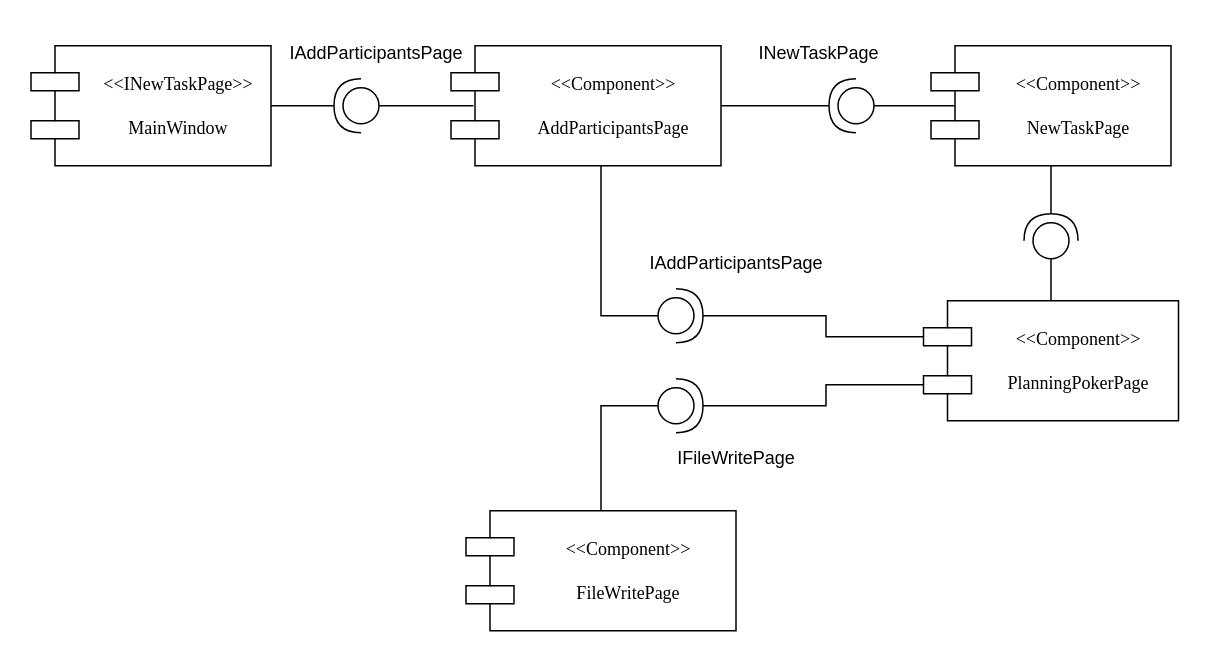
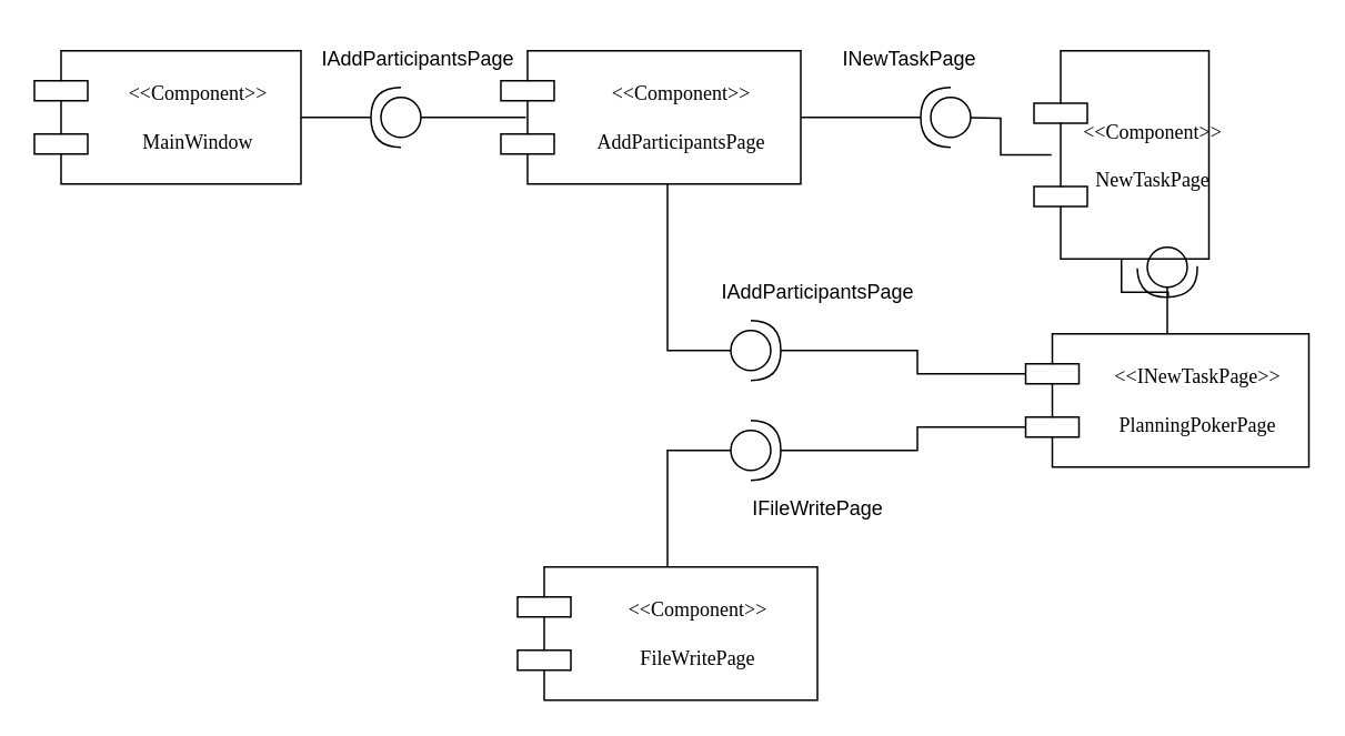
  <mxCell id="0" />
  <mxCell id="1" parent="0" />
  <mxCell id="2" style="edgeStyle=orthogonalEdgeStyle;rounded=0;orthogonalLoop=1;jettySize=auto;html=1;endArrow=halfCircle;endFill=0;endSize=16;" edge="1" parent="1" source="3"><mxGeometry relative="1" as="geometry"><mxPoint x="240" y="70" as="targetPoint" /></mxGeometry></mxCell>
- <mxCell id="3" value="&lt;div align=&quot;center&quot;&gt;&amp;lt;&amp;lt;INewTaskPage&amp;gt;&amp;gt;&lt;br&gt;&lt;/div&gt;&lt;div align=&quot;center&quot;&gt;&amp;nbsp;&amp;nbsp; &lt;br&gt;&lt;/div&gt;&lt;div align=&quot;center&quot;&gt;MainWindow&lt;/div&gt;" style="shape=component;align=center;spacingLeft=36;rounded=0;shadow=0;comic=0;labelBackgroundColor=none;strokeWidth=1;fontFamily=Verdana;fontSize=12;html=1;" parent="1" vertex="1"><mxGeometry x="20" y="30" width="160" height="80" as="geometry" /></mxCell>
+ <mxCell id="3" value="&lt;div align=&quot;center&quot;&gt;&amp;lt;&amp;lt;Component&amp;gt;&amp;gt;&lt;br&gt;&lt;/div&gt;&lt;div align=&quot;center&quot;&gt;&amp;nbsp;&amp;nbsp; &lt;br&gt;&lt;/div&gt;&lt;div align=&quot;center&quot;&gt;MainWindow&lt;/div&gt;" style="shape=component;align=center;spacingLeft=36;rounded=0;shadow=0;comic=0;labelBackgroundColor=none;strokeWidth=1;fontFamily=Verdana;fontSize=12;html=1;" parent="1" vertex="1"><mxGeometry x="20" y="30" width="160" height="80" as="geometry" /></mxCell>
  <mxCell id="4" style="edgeStyle=orthogonalEdgeStyle;rounded=0;orthogonalLoop=1;jettySize=auto;html=1;endArrow=oval;endFill=0;endSize=24;" edge="1" parent="1" source="6"><mxGeometry relative="1" as="geometry"><mxPoint x="450" y="210" as="targetPoint" /><Array as="points"><mxPoint x="400" y="210" /></Array></mxGeometry></mxCell>
  <mxCell id="5" style="edgeStyle=orthogonalEdgeStyle;rounded=0;orthogonalLoop=1;jettySize=auto;html=1;endArrow=halfCircle;endFill=0;endSize=16;" edge="1" parent="1" source="6"><mxGeometry relative="1" as="geometry"><mxPoint x="570" y="70" as="targetPoint" /></mxGeometry></mxCell>
  <mxCell id="6" value="&lt;div align=&quot;center&quot;&gt;&amp;lt;&amp;lt;Component&amp;gt;&amp;gt;&lt;/div&gt;&lt;div align=&quot;center&quot;&gt;&lt;br&gt;&lt;/div&gt;&lt;div align=&quot;center&quot;&gt;AddParticipantsPage&lt;/div&gt;" style="shape=component;align=center;spacingLeft=36;rounded=0;shadow=0;comic=0;labelBackgroundColor=none;strokeWidth=1;fontFamily=Verdana;fontSize=12;html=1;" parent="1" vertex="1"><mxGeometry x="300" y="30" width="180" height="80" as="geometry" /></mxCell>
  <mxCell id="7" style="edgeStyle=none;rounded=0;html=1;labelBackgroundColor=none;startArrow=none;startFill=0;startSize=8;endArrow=oval;endFill=0;endSize=24;fontFamily=Verdana;fontSize=12;exitX=0.083;exitY=0.5;exitDx=0;exitDy=0;exitPerimeter=0;" parent="1" source="6" edge="1"><mxGeometry relative="1" as="geometry"><mxPoint x="320" y="650" as="sourcePoint" /><mxPoint x="240" y="70" as="targetPoint" /><Array as="points" /></mxGeometry></mxCell>
  <mxCell id="8" value="IAddParticipantsPage" style="text;html=1;align=center;verticalAlign=middle;resizable=0;points=[];autosize=1;strokeColor=none;fillColor=none;" vertex="1" parent="1"><mxGeometry x="180" y="20" width="140" height="30" as="geometry" /></mxCell>
  <mxCell id="9" style="edgeStyle=orthogonalEdgeStyle;rounded=0;orthogonalLoop=1;jettySize=auto;html=1;endArrow=oval;endFill=0;endSize=24;exitX=0.1;exitY=0.5;exitDx=0;exitDy=0;exitPerimeter=0;" edge="1" parent="1" source="11"><mxGeometry relative="1" as="geometry"><mxPoint x="570" y="70" as="targetPoint" /><mxPoint x="610" y="170" as="sourcePoint" /><Array as="points" /></mxGeometry></mxCell>
  <mxCell id="10" style="edgeStyle=orthogonalEdgeStyle;rounded=0;orthogonalLoop=1;jettySize=auto;html=1;endArrow=halfCircle;endFill=0;endSize=16;" edge="1" parent="1" source="11"><mxGeometry relative="1" as="geometry"><mxPoint x="700" y="160" as="targetPoint" /></mxGeometry></mxCell>
- <mxCell id="11" value="&lt;div align=&quot;center&quot;&gt;&amp;lt;&amp;lt;Component&amp;gt;&amp;gt;&lt;br&gt;&lt;/div&gt;&lt;div align=&quot;center&quot;&gt;&lt;br&gt;&lt;/div&gt;&lt;div align=&quot;center&quot;&gt;NewTaskPage&lt;/div&gt;" style="shape=component;align=center;spacingLeft=36;rounded=0;shadow=0;comic=0;labelBackgroundColor=none;strokeWidth=1;fontFamily=Verdana;fontSize=12;html=1;" vertex="1" parent="1"><mxGeometry x="620" y="30" width="160" height="80" as="geometry" /></mxCell>
+ <mxCell id="11" value="&lt;div align=&quot;center&quot;&gt;&amp;lt;&amp;lt;Component&amp;gt;&amp;gt;&lt;br&gt;&lt;/div&gt;&lt;div align=&quot;center&quot;&gt;&lt;br&gt;&lt;/div&gt;&lt;div align=&quot;center&quot;&gt;NewTaskPage&lt;/div&gt;" style="shape=component;align=center;spacingLeft=36;rounded=0;shadow=0;comic=0;labelBackgroundColor=none;strokeWidth=1;fontFamily=Verdana;fontSize=12;html=1;" vertex="1" parent="1"><mxGeometry x="620" y="30" width="105" height="125" as="geometry" /></mxCell>
  <mxCell id="12" value="INewTaskPage" style="text;html=1;align=center;verticalAlign=middle;resizable=0;points=[];autosize=1;strokeColor=none;fillColor=none;" vertex="1" parent="1"><mxGeometry x="490" y="20" width="110" height="30" as="geometry" /></mxCell>
  <mxCell id="13" style="edgeStyle=orthogonalEdgeStyle;rounded=0;orthogonalLoop=1;jettySize=auto;html=1;endArrow=halfCircle;endFill=0;endSize=16;exitX=0;exitY=0.3;exitDx=0;exitDy=0;" edge="1" parent="1" source="15"><mxGeometry relative="1" as="geometry"><mxPoint x="450" y="210" as="targetPoint" /><Array as="points"><mxPoint x="550" y="224" /><mxPoint x="550" y="210" /></Array></mxGeometry></mxCell>
  <mxCell id="14" style="edgeStyle=orthogonalEdgeStyle;rounded=0;orthogonalLoop=1;jettySize=auto;html=1;endArrow=oval;endFill=0;endSize=24;" edge="1" parent="1" source="15"><mxGeometry relative="1" as="geometry"><mxPoint x="700" y="160" as="targetPoint" /></mxGeometry></mxCell>
- <mxCell id="15" value="&lt;div align=&quot;center&quot;&gt;&amp;lt;&amp;lt;Component&amp;gt;&amp;gt;&lt;br&gt;&lt;br&gt;PlanningPokerPage&lt;/div&gt;" style="shape=component;align=center;spacingLeft=36;rounded=0;shadow=0;comic=0;labelBackgroundColor=none;strokeWidth=1;fontFamily=Verdana;fontSize=12;html=1;" vertex="1" parent="1"><mxGeometry x="615" y="200" width="170" height="80" as="geometry" /></mxCell>
+ <mxCell id="15" value="&lt;div align=&quot;center&quot;&gt;&amp;lt;&amp;lt;INewTaskPage&amp;gt;&amp;gt;&lt;br&gt;&lt;br&gt;PlanningPokerPage&lt;/div&gt;" style="shape=component;align=center;spacingLeft=36;rounded=0;shadow=0;comic=0;labelBackgroundColor=none;strokeWidth=1;fontFamily=Verdana;fontSize=12;html=1;" vertex="1" parent="1"><mxGeometry x="615" y="200" width="170" height="80" as="geometry" /></mxCell>
  <mxCell id="16" style="edgeStyle=orthogonalEdgeStyle;rounded=0;orthogonalLoop=1;jettySize=auto;html=1;endArrow=oval;endFill=0;endSize=24;exitX=0.5;exitY=0;exitDx=0;exitDy=0;" edge="1" parent="1" source="18"><mxGeometry relative="1" as="geometry"><mxPoint x="390" y="340" as="sourcePoint" /><mxPoint x="450" y="270" as="targetPoint" /><Array as="points"><mxPoint x="400" y="270" /></Array></mxGeometry></mxCell>
  <mxCell id="17" style="edgeStyle=orthogonalEdgeStyle;rounded=0;orthogonalLoop=1;jettySize=auto;html=1;endArrow=halfCircle;endFill=0;endSize=16;exitX=0;exitY=0.7;exitDx=0;exitDy=0;" edge="1" parent="1" source="15"><mxGeometry relative="1" as="geometry"><mxPoint x="450" y="270" as="targetPoint" /><mxPoint x="585" y="297" as="sourcePoint" /><Array as="points"><mxPoint x="550" y="256" /><mxPoint x="550" y="270" /></Array></mxGeometry></mxCell>
  <mxCell id="18" value="&lt;div align=&quot;center&quot;&gt;&amp;lt;&amp;lt;Component&amp;gt;&amp;gt;&lt;/div&gt;&lt;div align=&quot;center&quot;&gt;&lt;br&gt;&lt;/div&gt;&lt;div align=&quot;center&quot;&gt;FileWritePage&lt;br&gt;&lt;/div&gt;" style="shape=component;align=center;spacingLeft=36;rounded=0;shadow=0;comic=0;labelBackgroundColor=none;strokeWidth=1;fontFamily=Verdana;fontSize=12;html=1;" vertex="1" parent="1"><mxGeometry x="310" y="340" width="180" height="80" as="geometry" /></mxCell>
  <mxCell id="19" value="IAddParticipantsPage" style="text;html=1;align=center;verticalAlign=middle;resizable=0;points=[];autosize=1;strokeColor=none;fillColor=none;" vertex="1" parent="1"><mxGeometry x="420" y="160" width="140" height="30" as="geometry" /></mxCell>
  <mxCell id="20" value="IFileWritePage" style="text;html=1;align=center;verticalAlign=middle;resizable=0;points=[];autosize=1;strokeColor=none;fillColor=none;" vertex="1" parent="1"><mxGeometry x="440" y="290" width="100" height="30" as="geometry" /></mxCell>
